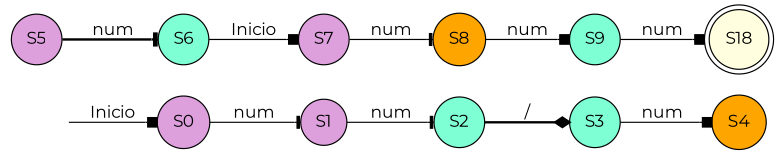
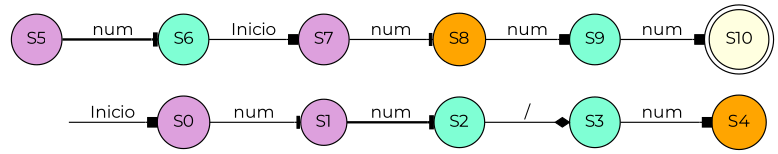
  digraph {
    fontname=Montserrat
    rankdir=LR
    node [fillcolor=plum fontname=Montserrat shape=circle style=filled]
    edge [arrowhead=box fontname=Montserrat style=solid]
    n1 [label=S0]
    n2 [label=S1]
    n3 [fillcolor=aquamarine label=S2]
    n4 [fillcolor=aquamarine label=S3]
    n5 [fillcolor=orange label=S4]
    n6 [label=S5]
    n7 [fillcolor=aquamarine label=S6]
    n8 [label=S7]
    n9 [fillcolor=orange label=S8]
    n10 [fillcolor=aquamarine label=S9]
-   n11 [fillcolor=lightyellow label=S18 shape=doublecircle]
+   n11 [fillcolor=lightyellow label=S10 shape=doublecircle]
    vacio [shape=none style=invisible fillcolor=""]
    n1 -> n2 [arrowhead=tee label=num]
-   n2 -> n3 [arrowhead=tee label=num]
-   n3 -> n4 [arrowhead=diamond label="/" style=bold]
+   n2 -> n3 [arrowhead=tee label=num style=bold]
+   n3 -> n4 [arrowhead=diamond label="/"]
    n4 -> n5 [label=num]
    n6 -> n7 [arrowhead=tee label=num style=bold]
    n7 -> n8 [label=Inicio]
    n8 -> n9 [arrowhead=tee label=num]
    n9 -> n10 [label=num]
    n10 -> n11 [label=num]
    vacio -> n1 [label=Inicio]
  }
